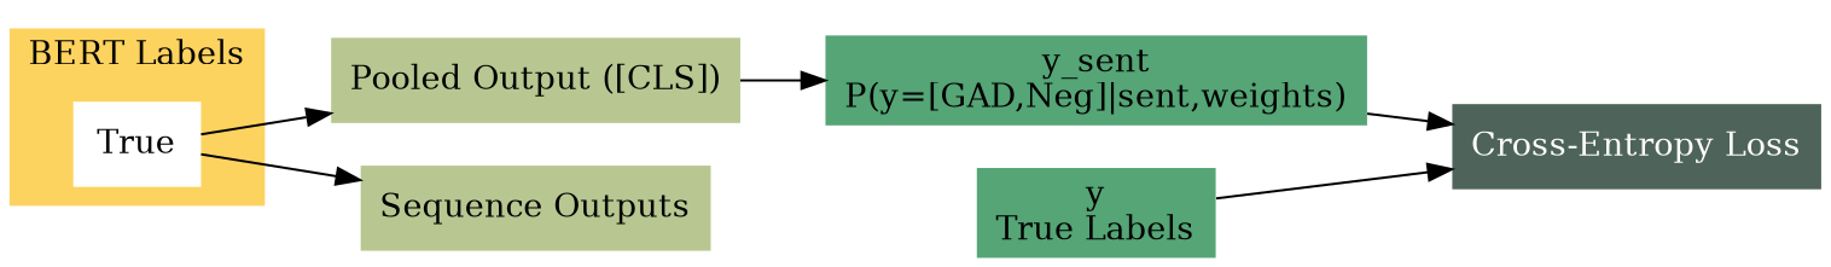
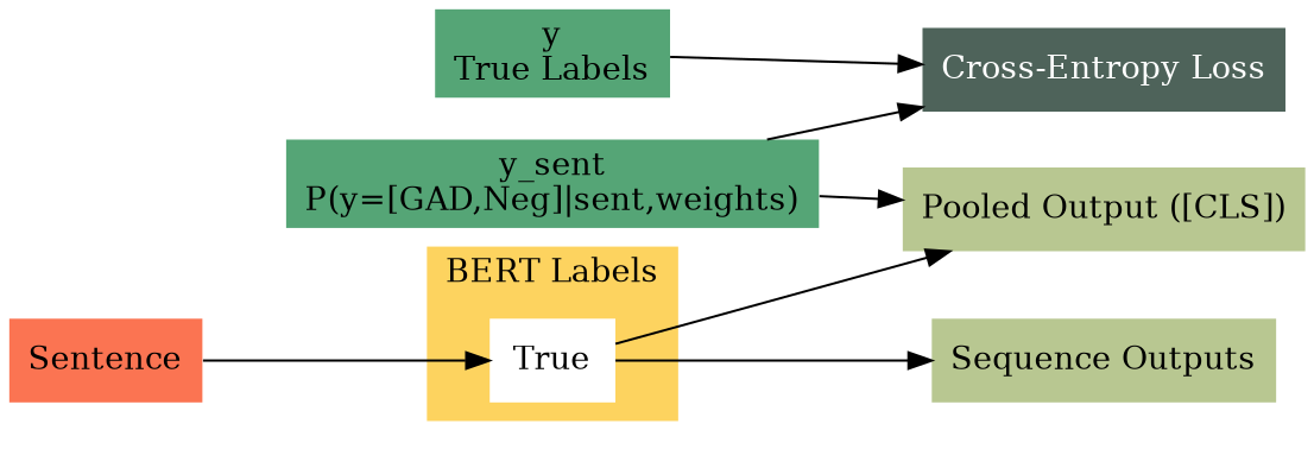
  digraph {
    rankdir=LR
    node [color=None fillcolor="#b8c791" shape=rectangle style=filled]
    n1 [fillcolor=white label=True]
    n2 [label="Pooled Output ([CLS])"]
    n3 [label="Sequence Outputs"]
+   n4 [fillcolor="#fb7452" label=Sentence]
    n5 [fillcolor="#55a576" label="y_sent\nP(y=[GAD,Neg]|sent,weights)"]
    n6 [fillcolor="#4e635a" fontcolor=white label="Cross-Entropy Loss"]
    n7 [fillcolor="#55a576" label="y\nTrue Labels"]
    subgraph cluster_1 {
      bgcolor="#fdd35f"
      color=None
      label="BERT Labels"
      newrank=true
      rank=same
      n1
    }
    n1 -> n2
    n1 -> n3
-   n2 -> n5
+   n5 -> n2
+   n4 -> n1
    n5 -> n6
    n7 -> n6
  }
